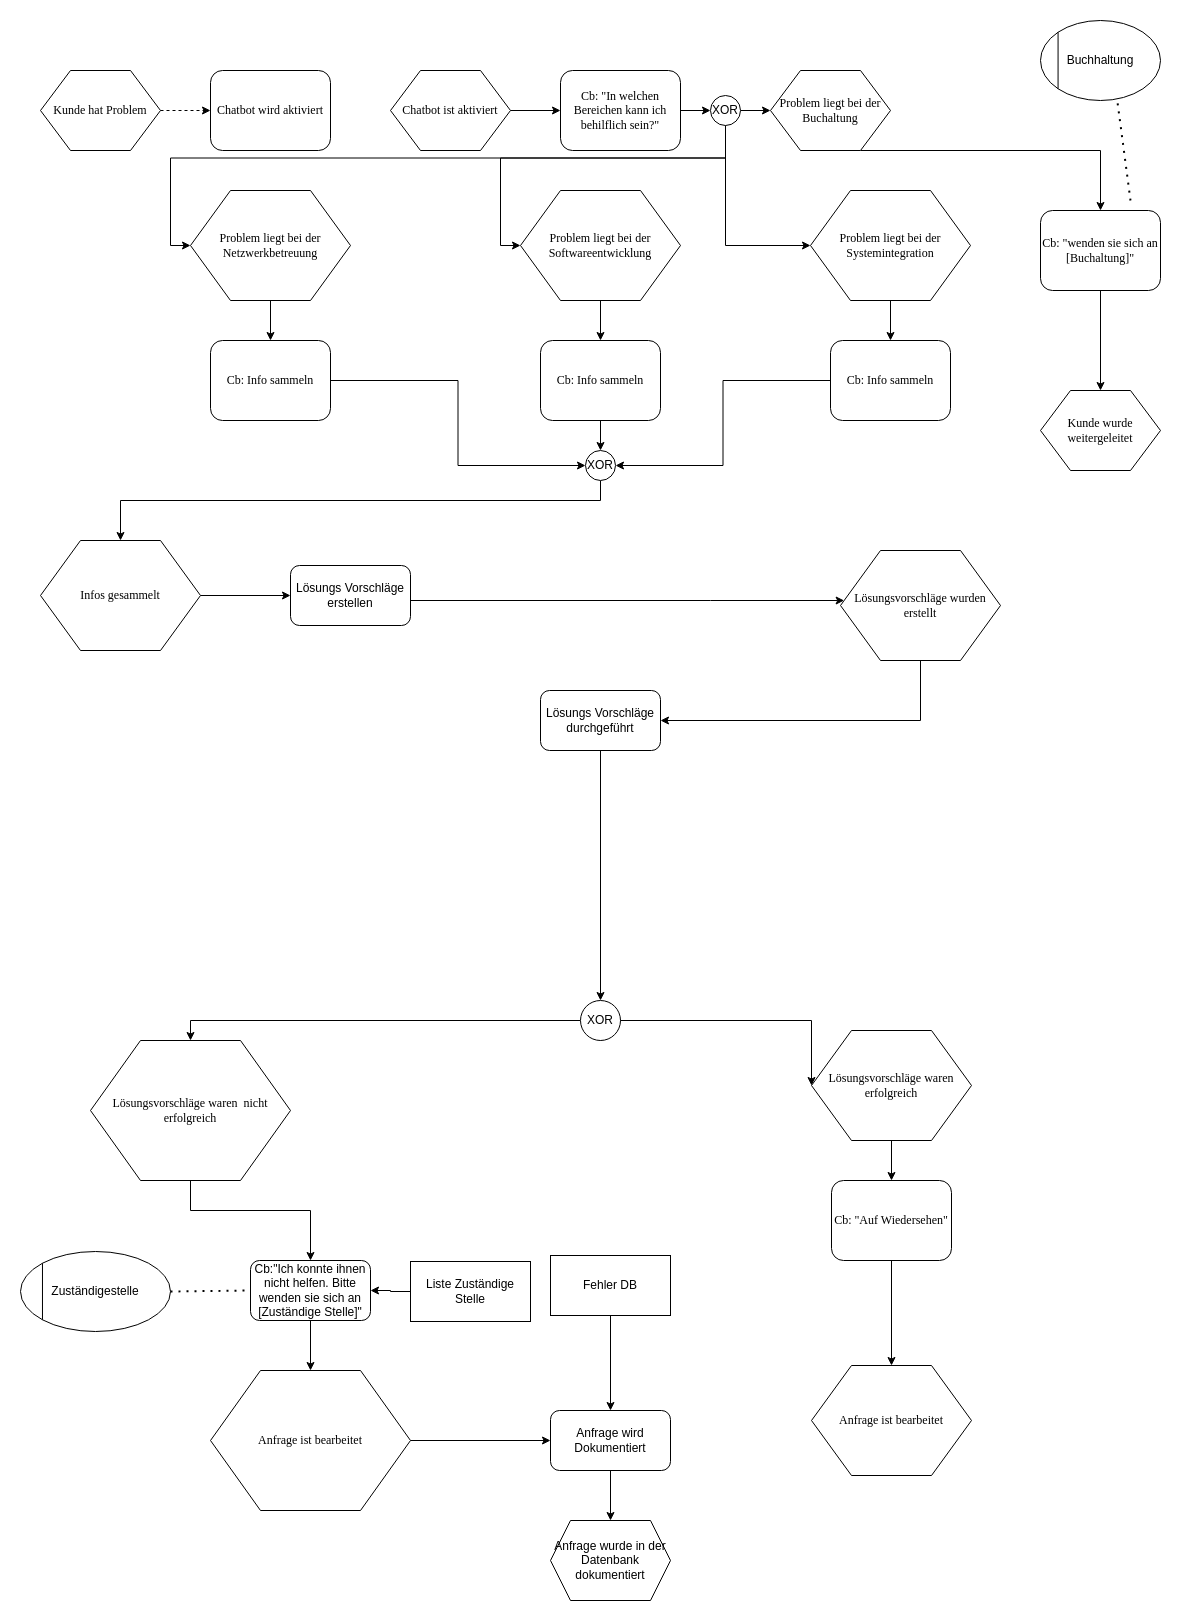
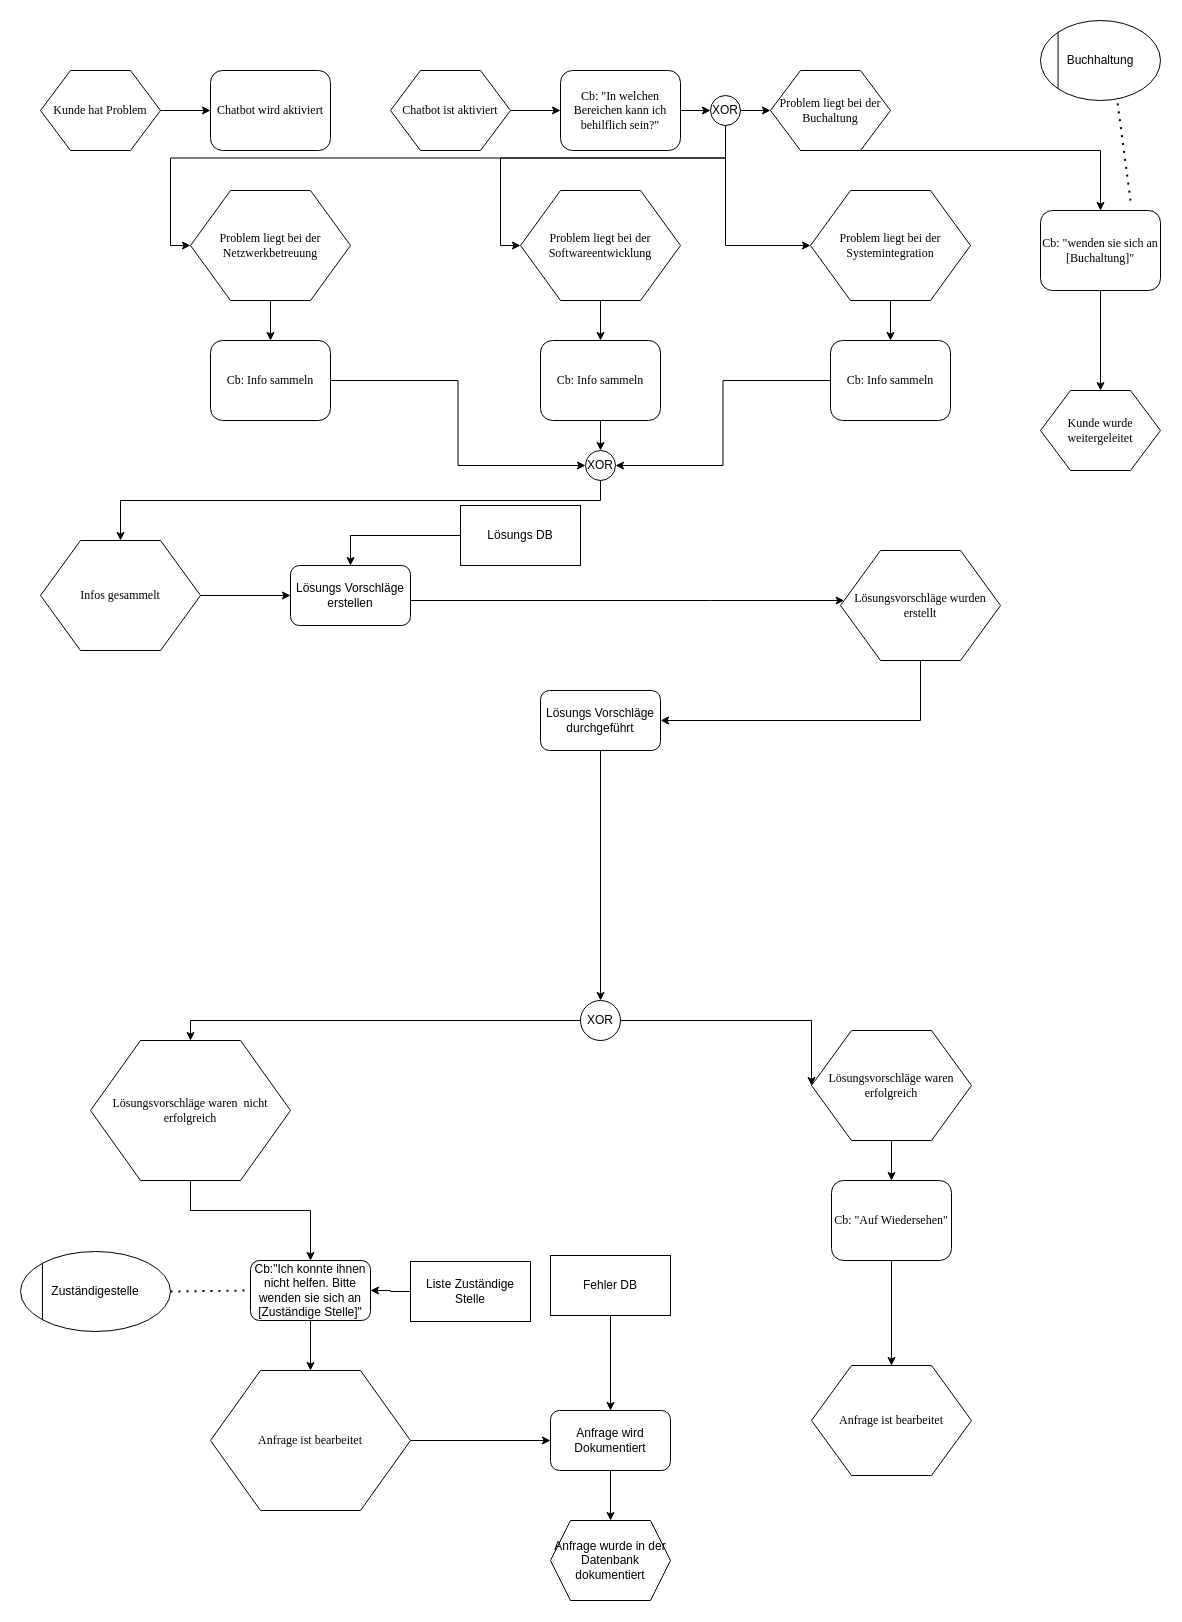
  <mxCell id="0" />
  <mxCell id="1" parent="0" />
- <mxCell id="2" value="" style="edgeStyle=orthogonalEdgeStyle;rounded=0;orthogonalLoop=1;jettySize=auto;html=1;dashed=1;" parent="1" source="3" target="4" edge="1"><mxGeometry relative="1" as="geometry" /></mxCell>
+ <mxCell id="2" value="" style="edgeStyle=orthogonalEdgeStyle;rounded=0;orthogonalLoop=1;jettySize=auto;html=1;" parent="1" source="3" target="4" edge="1"><mxGeometry relative="1" as="geometry" /></mxCell>
  <mxCell id="3" value="Kunde hat Problem" style="shape=hexagon;perimeter=hexagonPerimeter;whiteSpace=wrap;html=1;rounded=0;shadow=0;labelBackgroundColor=none;strokeWidth=1;fontFamily=Verdana;fontSize=12;align=center;" parent="1" vertex="1"><mxGeometry x="40" y="70" width="120" height="80" as="geometry" /></mxCell>
  <mxCell id="4" value="Chatbot wird aktiviert" style="rounded=1;whiteSpace=wrap;html=1;shadow=0;labelBackgroundColor=none;strokeWidth=1;fontFamily=Verdana;fontSize=12;align=center;" parent="1" vertex="1"><mxGeometry x="210" y="70" width="120" height="80" as="geometry" /></mxCell>
  <mxCell id="5" value="" style="edgeStyle=orthogonalEdgeStyle;rounded=0;orthogonalLoop=1;jettySize=auto;html=1;" parent="1" source="6" target="8" edge="1"><mxGeometry relative="1" as="geometry" /></mxCell>
  <mxCell id="6" value="Chatbot ist aktiviert " style="shape=hexagon;perimeter=hexagonPerimeter;whiteSpace=wrap;html=1;rounded=0;shadow=0;labelBackgroundColor=none;strokeWidth=1;fontFamily=Verdana;fontSize=12;align=center;" parent="1" vertex="1"><mxGeometry x="390" y="70" width="120" height="80" as="geometry" /></mxCell>
  <mxCell id="7" value="" style="edgeStyle=orthogonalEdgeStyle;rounded=0;orthogonalLoop=1;jettySize=auto;html=1;" parent="1" source="8" target="13" edge="1"><mxGeometry relative="1" as="geometry" /></mxCell>
  <mxCell id="8" value="Cb: &quot;In welchen Bereichen kann ich behilflich sein?&quot;" style="rounded=1;whiteSpace=wrap;html=1;shadow=0;labelBackgroundColor=none;strokeWidth=1;fontFamily=Verdana;fontSize=12;align=center;" parent="1" vertex="1"><mxGeometry x="560" y="70" width="120" height="80" as="geometry" /></mxCell>
  <mxCell id="9" value="" style="edgeStyle=orthogonalEdgeStyle;rounded=0;orthogonalLoop=1;jettySize=auto;html=1;" parent="1" source="13" target="15" edge="1"><mxGeometry relative="1" as="geometry" /></mxCell>
  <mxCell id="10" style="edgeStyle=orthogonalEdgeStyle;rounded=0;orthogonalLoop=1;jettySize=auto;html=1;exitX=0.5;exitY=1;exitDx=0;exitDy=0;entryX=0;entryY=0.5;entryDx=0;entryDy=0;" parent="1" source="13" target="20" edge="1"><mxGeometry relative="1" as="geometry" /></mxCell>
  <mxCell id="11" style="edgeStyle=orthogonalEdgeStyle;rounded=0;orthogonalLoop=1;jettySize=auto;html=1;exitX=0.5;exitY=1;exitDx=0;exitDy=0;entryX=0;entryY=0.5;entryDx=0;entryDy=0;" parent="1" source="13" target="22" edge="1"><mxGeometry relative="1" as="geometry" /></mxCell>
  <mxCell id="12" style="edgeStyle=orthogonalEdgeStyle;rounded=0;orthogonalLoop=1;jettySize=auto;html=1;exitX=0.5;exitY=1;exitDx=0;exitDy=0;entryX=0;entryY=0.5;entryDx=0;entryDy=0;" parent="1" source="13" target="24" edge="1"><mxGeometry relative="1" as="geometry" /></mxCell>
  <mxCell id="13" value="XOR" style="ellipse;whiteSpace=wrap;html=1;aspect=fixed;" parent="1" vertex="1"><mxGeometry x="710" y="95" width="30" height="30" as="geometry" /></mxCell>
  <mxCell id="14" value="" style="edgeStyle=orthogonalEdgeStyle;rounded=0;orthogonalLoop=1;jettySize=auto;html=1;" parent="1" source="15" target="18" edge="1"><mxGeometry relative="1" as="geometry"><Array as="points"><mxPoint x="1100" y="150" /></Array></mxGeometry></mxCell>
  <mxCell id="15" value="Problem liegt bei der Buchaltung" style="shape=hexagon;perimeter=hexagonPerimeter;whiteSpace=wrap;html=1;rounded=0;shadow=0;labelBackgroundColor=none;strokeWidth=1;fontFamily=Verdana;fontSize=12;align=center;" parent="1" vertex="1"><mxGeometry x="770" y="70" width="120" height="80" as="geometry" /></mxCell>
  <mxCell id="16" value="Kunde wurde weitergeleitet" style="shape=hexagon;perimeter=hexagonPerimeter;whiteSpace=wrap;html=1;rounded=0;shadow=0;labelBackgroundColor=none;strokeWidth=1;fontFamily=Verdana;fontSize=12;align=center;" parent="1" vertex="1"><mxGeometry x="1040" y="390" width="120" height="80" as="geometry" /></mxCell>
  <mxCell id="17" value="" style="edgeStyle=orthogonalEdgeStyle;rounded=0;orthogonalLoop=1;jettySize=auto;html=1;" parent="1" source="18" target="16" edge="1"><mxGeometry relative="1" as="geometry" /></mxCell>
  <mxCell id="18" value="Cb: &quot;wenden sie sich an [Buchaltung]&quot;" style="rounded=1;whiteSpace=wrap;html=1;shadow=0;labelBackgroundColor=none;strokeWidth=1;fontFamily=Verdana;fontSize=12;align=center;" parent="1" vertex="1"><mxGeometry x="1040" y="210" width="120" height="80" as="geometry" /></mxCell>
  <mxCell id="19" value="" style="edgeStyle=orthogonalEdgeStyle;rounded=0;orthogonalLoop=1;jettySize=auto;html=1;" parent="1" source="20" target="30" edge="1"><mxGeometry relative="1" as="geometry" /></mxCell>
  <mxCell id="20" value="Problem liegt bei der Systemintegration" style="shape=hexagon;perimeter=hexagonPerimeter;whiteSpace=wrap;html=1;rounded=0;shadow=0;labelBackgroundColor=none;strokeWidth=1;fontFamily=Verdana;fontSize=12;align=center;" parent="1" vertex="1"><mxGeometry x="810" y="190" width="160" height="110" as="geometry" /></mxCell>
  <mxCell id="21" value="" style="edgeStyle=orthogonalEdgeStyle;rounded=0;orthogonalLoop=1;jettySize=auto;html=1;" parent="1" source="22" target="26" edge="1"><mxGeometry relative="1" as="geometry" /></mxCell>
  <mxCell id="22" value="Problem liegt bei der Netzwerkbetreuung" style="shape=hexagon;perimeter=hexagonPerimeter;whiteSpace=wrap;html=1;rounded=0;shadow=0;labelBackgroundColor=none;strokeWidth=1;fontFamily=Verdana;fontSize=12;align=center;" parent="1" vertex="1"><mxGeometry x="190" y="190" width="160" height="110" as="geometry" /></mxCell>
  <mxCell id="23" value="" style="edgeStyle=orthogonalEdgeStyle;rounded=0;orthogonalLoop=1;jettySize=auto;html=1;" parent="1" source="24" target="28" edge="1"><mxGeometry relative="1" as="geometry" /></mxCell>
  <mxCell id="24" value="Problem liegt bei der Softwareentwicklung" style="shape=hexagon;perimeter=hexagonPerimeter;whiteSpace=wrap;html=1;rounded=0;shadow=0;labelBackgroundColor=none;strokeWidth=1;fontFamily=Verdana;fontSize=12;align=center;" parent="1" vertex="1"><mxGeometry x="520" y="190" width="160" height="110" as="geometry" /></mxCell>
  <mxCell id="25" value="" style="edgeStyle=orthogonalEdgeStyle;rounded=0;orthogonalLoop=1;jettySize=auto;html=1;entryX=0;entryY=0.5;entryDx=0;entryDy=0;" parent="1" source="26" target="70" edge="1"><mxGeometry relative="1" as="geometry"><mxPoint x="270" y="490" as="targetPoint" /></mxGeometry></mxCell>
  <mxCell id="26" value="Cb: Info sammeln" style="rounded=1;whiteSpace=wrap;html=1;shadow=0;labelBackgroundColor=none;strokeWidth=1;fontFamily=Verdana;fontSize=12;align=center;" parent="1" vertex="1"><mxGeometry x="210" y="340" width="120" height="80" as="geometry" /></mxCell>
  <mxCell id="27" value="" style="edgeStyle=orthogonalEdgeStyle;rounded=0;orthogonalLoop=1;jettySize=auto;html=1;entryX=0.5;entryY=0;entryDx=0;entryDy=0;" parent="1" source="28" target="70" edge="1"><mxGeometry relative="1" as="geometry" /></mxCell>
  <mxCell id="28" value="Cb: Info sammeln" style="rounded=1;whiteSpace=wrap;html=1;shadow=0;labelBackgroundColor=none;strokeWidth=1;fontFamily=Verdana;fontSize=12;align=center;" parent="1" vertex="1"><mxGeometry x="540" y="340" width="120" height="80" as="geometry" /></mxCell>
  <mxCell id="29" value="" style="edgeStyle=orthogonalEdgeStyle;rounded=0;orthogonalLoop=1;jettySize=auto;html=1;entryX=1;entryY=0.5;entryDx=0;entryDy=0;" parent="1" source="30" target="70" edge="1"><mxGeometry relative="1" as="geometry"><mxPoint x="730" y="490" as="targetPoint" /></mxGeometry></mxCell>
  <mxCell id="30" value="Cb: Info sammeln" style="rounded=1;whiteSpace=wrap;html=1;shadow=0;labelBackgroundColor=none;strokeWidth=1;fontFamily=Verdana;fontSize=12;align=center;" parent="1" vertex="1"><mxGeometry x="830" y="340" width="120" height="80" as="geometry" /></mxCell>
  <mxCell id="31" value="" style="edgeStyle=orthogonalEdgeStyle;rounded=0;orthogonalLoop=1;jettySize=auto;html=1;entryX=0;entryY=0.5;entryDx=0;entryDy=0;" parent="1" source="32" target="34" edge="1"><mxGeometry relative="1" as="geometry"><mxPoint x="550" y="600" as="targetPoint" /></mxGeometry></mxCell>
  <mxCell id="32" value="Infos gesammelt" style="shape=hexagon;perimeter=hexagonPerimeter;whiteSpace=wrap;html=1;rounded=0;shadow=0;labelBackgroundColor=none;strokeWidth=1;fontFamily=Verdana;fontSize=12;align=center;" parent="1" vertex="1"><mxGeometry x="40" y="540" width="160" height="110" as="geometry" /></mxCell>
  <mxCell id="33" value="" style="edgeStyle=orthogonalEdgeStyle;rounded=0;orthogonalLoop=1;jettySize=auto;html=1;" parent="1" source="34" target="38" edge="1"><mxGeometry relative="1" as="geometry"><Array as="points"><mxPoint x="710" y="600" /><mxPoint x="710" y="600" /></Array></mxGeometry></mxCell>
  <mxCell id="34" value="Lösungs Vorschläge erstellen" style="rounded=1;whiteSpace=wrap;html=1;" parent="1" vertex="1"><mxGeometry x="290" y="565" width="120" height="60" as="geometry" /></mxCell>
+ <mxCell id="35" value="" style="edgeStyle=orthogonalEdgeStyle;rounded=0;orthogonalLoop=1;jettySize=auto;html=1;" parent="1" source="36" target="34" edge="1"><mxGeometry relative="1" as="geometry"><Array as="points"><mxPoint x="350" y="535" /></Array></mxGeometry></mxCell>
+ <mxCell id="36" value="Lösungs DB" style="rounded=0;whiteSpace=wrap;html=1;" parent="1" vertex="1"><mxGeometry x="460" y="505" width="120" height="60" as="geometry" /></mxCell>
  <mxCell id="37" value="" style="edgeStyle=orthogonalEdgeStyle;rounded=0;orthogonalLoop=1;jettySize=auto;html=1;" parent="1" source="38" target="40" edge="1"><mxGeometry relative="1" as="geometry"><Array as="points"><mxPoint x="920" y="720" /></Array></mxGeometry></mxCell>
  <mxCell id="38" value="Lösungsvorschläge wurden erstellt " style="shape=hexagon;perimeter=hexagonPerimeter;whiteSpace=wrap;html=1;rounded=0;shadow=0;labelBackgroundColor=none;strokeWidth=1;fontFamily=Verdana;fontSize=12;align=center;size=0.25;" parent="1" vertex="1"><mxGeometry x="840" y="550" width="160" height="110" as="geometry" /></mxCell>
  <mxCell id="39" value="" style="edgeStyle=orthogonalEdgeStyle;rounded=0;orthogonalLoop=1;jettySize=auto;html=1;" parent="1" source="40" target="45" edge="1"><mxGeometry relative="1" as="geometry" /></mxCell>
  <mxCell id="40" value="Lösungs Vorschläge durchgeführt" style="rounded=1;whiteSpace=wrap;html=1;" parent="1" vertex="1"><mxGeometry x="540" y="690" width="120" height="60" as="geometry" /></mxCell>
  <mxCell id="41" value="" style="edgeStyle=orthogonalEdgeStyle;rounded=0;orthogonalLoop=1;jettySize=auto;html=1;" parent="1" source="42" target="47" edge="1"><mxGeometry relative="1" as="geometry" /></mxCell>
  <mxCell id="42" value="Lösungsvorschläge waren erfolgreich " style="shape=hexagon;perimeter=hexagonPerimeter;whiteSpace=wrap;html=1;rounded=0;shadow=0;labelBackgroundColor=none;strokeWidth=1;fontFamily=Verdana;fontSize=12;align=center;size=0.25;" parent="1" vertex="1"><mxGeometry x="811" y="1030" width="160" height="110" as="geometry" /></mxCell>
  <mxCell id="43" style="edgeStyle=orthogonalEdgeStyle;rounded=0;orthogonalLoop=1;jettySize=auto;html=1;exitX=0.5;exitY=1;exitDx=0;exitDy=0;entryX=0;entryY=0.5;entryDx=0;entryDy=0;" parent="1" source="45" target="42" edge="1"><mxGeometry relative="1" as="geometry"><Array as="points"><mxPoint x="600" y="1020" /><mxPoint x="811" y="1020" /></Array></mxGeometry></mxCell>
  <mxCell id="44" style="edgeStyle=orthogonalEdgeStyle;rounded=0;orthogonalLoop=1;jettySize=auto;html=1;exitX=0;exitY=0.5;exitDx=0;exitDy=0;entryX=0.5;entryY=0;entryDx=0;entryDy=0;" parent="1" source="45" target="50" edge="1"><mxGeometry relative="1" as="geometry" /></mxCell>
  <mxCell id="45" value="XOR" style="ellipse;whiteSpace=wrap;html=1;aspect=fixed;" parent="1" vertex="1"><mxGeometry x="580" y="1000" width="40" height="40" as="geometry" /></mxCell>
  <mxCell id="46" value="" style="edgeStyle=orthogonalEdgeStyle;rounded=0;orthogonalLoop=1;jettySize=auto;html=1;" parent="1" source="47" target="48" edge="1"><mxGeometry relative="1" as="geometry" /></mxCell>
  <mxCell id="47" value="Cb: &quot;Auf Wiedersehen&quot;" style="rounded=1;whiteSpace=wrap;html=1;shadow=0;labelBackgroundColor=none;strokeWidth=1;fontFamily=Verdana;fontSize=12;align=center;" parent="1" vertex="1"><mxGeometry x="831" y="1180" width="120" height="80" as="geometry" /></mxCell>
  <mxCell id="48" value="Anfrage ist bearbeitet" style="shape=hexagon;perimeter=hexagonPerimeter;whiteSpace=wrap;html=1;rounded=0;shadow=0;labelBackgroundColor=none;strokeWidth=1;fontFamily=Verdana;fontSize=12;align=center;size=0.25;" parent="1" vertex="1"><mxGeometry x="811" y="1365" width="160" height="110" as="geometry" /></mxCell>
  <mxCell id="49" value="" style="edgeStyle=orthogonalEdgeStyle;rounded=0;orthogonalLoop=1;jettySize=auto;html=1;entryX=0.5;entryY=0;entryDx=0;entryDy=0;" parent="1" source="50" target="52" edge="1"><mxGeometry relative="1" as="geometry"><mxPoint x="520" y="1380" as="targetPoint" /><Array as="points"><mxPoint x="190" y="1210" /><mxPoint x="310" y="1210" /></Array></mxGeometry></mxCell>
  <mxCell id="50" value="Lösungsvorschläge waren&amp;nbsp; nicht erfolgreich " style="shape=hexagon;perimeter=hexagonPerimeter;whiteSpace=wrap;html=1;rounded=0;shadow=0;labelBackgroundColor=none;strokeWidth=1;fontFamily=Verdana;fontSize=12;align=center;size=0.25;" parent="1" vertex="1"><mxGeometry x="90" y="1040" width="200" height="140" as="geometry" /></mxCell>
  <mxCell id="51" style="edgeStyle=orthogonalEdgeStyle;rounded=0;orthogonalLoop=1;jettySize=auto;html=1;exitX=0.5;exitY=1;exitDx=0;exitDy=0;" edge="1" parent="1" source="52" target="56"><mxGeometry relative="1" as="geometry" /></mxCell>
  <mxCell id="52" value="Cb:&quot;Ich konnte ihnen nicht helfen. Bitte wenden sie sich an [Zuständige Stelle]&quot;" style="rounded=1;whiteSpace=wrap;html=1;" parent="1" vertex="1"><mxGeometry x="250" y="1260" width="120" height="60" as="geometry" /></mxCell>
  <mxCell id="53" value="" style="edgeStyle=orthogonalEdgeStyle;rounded=0;orthogonalLoop=1;jettySize=auto;html=1;" parent="1" source="54" target="52" edge="1"><mxGeometry relative="1" as="geometry" /></mxCell>
  <mxCell id="54" value="Liste Zuständige Stelle" style="rounded=0;whiteSpace=wrap;html=1;" parent="1" vertex="1"><mxGeometry x="410" y="1261" width="120" height="60" as="geometry" /></mxCell>
  <mxCell id="55" style="edgeStyle=orthogonalEdgeStyle;rounded=0;orthogonalLoop=1;jettySize=auto;html=1;exitX=1;exitY=0.5;exitDx=0;exitDy=0;entryX=0;entryY=0.5;entryDx=0;entryDy=0;" parent="1" source="56" target="62" edge="1"><mxGeometry relative="1" as="geometry"><mxPoint x="540" y="1420" as="targetPoint" /></mxGeometry></mxCell>
  <mxCell id="56" value="Anfrage ist bearbeitet" style="shape=hexagon;perimeter=hexagonPerimeter;whiteSpace=wrap;html=1;rounded=0;shadow=0;labelBackgroundColor=none;strokeWidth=1;fontFamily=Verdana;fontSize=12;align=center;size=0.25;" parent="1" vertex="1"><mxGeometry x="210" y="1370" width="200" height="140" as="geometry" /></mxCell>
  <mxCell id="57" value="Buchhaltung" style="ellipse;whiteSpace=wrap;html=1;" parent="1" vertex="1"><mxGeometry x="1040" y="20" width="120" height="80" as="geometry" /></mxCell>
  <mxCell id="58" style="edgeStyle=orthogonalEdgeStyle;rounded=0;orthogonalLoop=1;jettySize=auto;html=1;exitX=0.5;exitY=1;exitDx=0;exitDy=0;" parent="1" source="26" target="26" edge="1"><mxGeometry relative="1" as="geometry" /></mxCell>
  <mxCell id="59" value="Zuständigestelle" style="ellipse;whiteSpace=wrap;html=1;" parent="1" vertex="1"><mxGeometry x="20" y="1251" width="150" height="80" as="geometry" /></mxCell>
  <mxCell id="60" value="" style="edgeStyle=orthogonalEdgeStyle;rounded=0;orthogonalLoop=1;jettySize=auto;html=1;" parent="1" source="62" target="63" edge="1"><mxGeometry relative="1" as="geometry" /></mxCell>
  <mxCell id="61" value="" style="edgeStyle=orthogonalEdgeStyle;rounded=0;orthogonalLoop=1;jettySize=auto;html=1;" edge="1" parent="1" source="64" target="62"><mxGeometry relative="1" as="geometry" /></mxCell>
  <mxCell id="62" value="Anfrage wird Dokumentiert " style="rounded=1;whiteSpace=wrap;html=1;" parent="1" vertex="1"><mxGeometry x="550" y="1410" width="120" height="60" as="geometry" /></mxCell>
  <mxCell id="63" value="Anfrage wurde in der Datenbank dokumentiert" style="shape=hexagon;perimeter=hexagonPerimeter2;whiteSpace=wrap;html=1;fixedSize=1;" parent="1" vertex="1"><mxGeometry x="550" y="1520" width="120" height="80" as="geometry" /></mxCell>
  <mxCell id="64" value="Fehler DB" style="rounded=0;whiteSpace=wrap;html=1;" vertex="1" parent="1"><mxGeometry x="550" y="1255" width="120" height="60" as="geometry" /></mxCell>
  <mxCell id="65" value="" style="endArrow=none;dashed=1;html=1;dashPattern=1 3;strokeWidth=2;rounded=0;entryX=0.642;entryY=1.025;entryDx=0;entryDy=0;entryPerimeter=0;exitX=0.75;exitY=-0.125;exitDx=0;exitDy=0;exitPerimeter=0;" edge="1" parent="1" source="18" target="57"><mxGeometry width="50" height="50" relative="1" as="geometry"><mxPoint x="1120" y="190" as="sourcePoint" /><mxPoint x="1170" y="140" as="targetPoint" /></mxGeometry></mxCell>
  <mxCell id="66" value="" style="endArrow=none;dashed=1;html=1;dashPattern=1 3;strokeWidth=2;rounded=0;exitX=1;exitY=0.5;exitDx=0;exitDy=0;entryX=0;entryY=0.5;entryDx=0;entryDy=0;" edge="1" parent="1" source="59" target="52"><mxGeometry width="50" height="50" relative="1" as="geometry"><mxPoint x="570" y="1290" as="sourcePoint" /><mxPoint x="620" y="1240" as="targetPoint" /><Array as="points" /></mxGeometry></mxCell>
  <mxCell id="67" value="" style="endArrow=none;html=1;rounded=0;exitX=0;exitY=1;exitDx=0;exitDy=0;entryX=0;entryY=0;entryDx=0;entryDy=0;" edge="1" parent="1" source="59" target="59"><mxGeometry width="50" height="50" relative="1" as="geometry"><mxPoint x="360" y="1070" as="sourcePoint" /><mxPoint x="143" y="1250" as="targetPoint" /></mxGeometry></mxCell>
  <mxCell id="68" value="" style="endArrow=none;html=1;rounded=0;entryX=0;entryY=0;entryDx=0;entryDy=0;exitX=0;exitY=1;exitDx=0;exitDy=0;" edge="1" parent="1" source="57" target="57"><mxGeometry width="50" height="50" relative="1" as="geometry"><mxPoint x="840" y="130" as="sourcePoint" /><mxPoint x="890" y="80" as="targetPoint" /></mxGeometry></mxCell>
  <mxCell id="69" value="" style="edgeStyle=orthogonalEdgeStyle;rounded=0;orthogonalLoop=1;jettySize=auto;html=1;" edge="1" parent="1" source="70" target="32"><mxGeometry relative="1" as="geometry"><Array as="points"><mxPoint x="600" y="500" /><mxPoint x="120" y="500" /></Array></mxGeometry></mxCell>
  <mxCell id="70" value="XOR" style="ellipse;whiteSpace=wrap;html=1;aspect=fixed;" vertex="1" parent="1"><mxGeometry x="585" y="450" width="30" height="30" as="geometry" /></mxCell>
